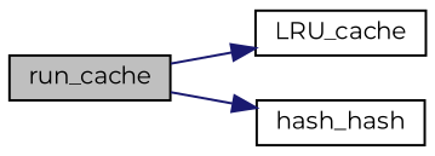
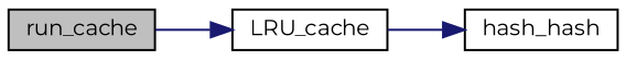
  digraph {
    fontname=Montserrat
    rankdir=LR
    node [color=black fillcolor=white fontname=Montserrat fontsize=10 shape=record style=filled]
    edge [color=midnightblue fontname=Montserrat fontsize=10 labelfontname=Helvetica labelfontsize=10 style=solid]
    n1 [fillcolor=grey75 fontcolor=black height=0.2 label=run_cache width=0.4]
    n2 [height=0.2 label=LRU_cache width=0.4]
    n3 [height=0.2 label=hash_hash width=0.4]
    n1 -> n2
-   n1 -> n3
+   n2 -> n3
  }
